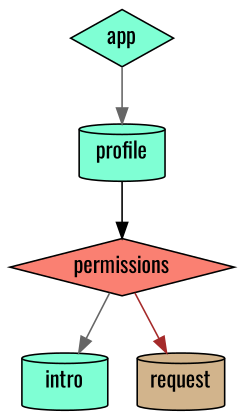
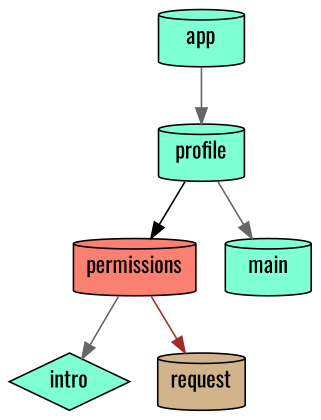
  digraph {
    fontname=Oswald
    package="ru.kode.way.nav04"
    node [fillcolor=aquamarine fontname=Oswald shape=cylinder style=filled]
    edge [color=gray40 fontname=Oswald]
-   app [shape=diamond type=flow]
+   app [type=flow]
    profile [type=flow]
-   permissions [fillcolor=salmon shape=diamond type=flow]
-   intro
+   permissions [fillcolor=salmon type=flow]
+   intro [shape=diamond]
    request [fillcolor=tan]
+   main
    app -> profile
    profile -> permissions [color=black]
+   profile -> main
    permissions -> intro
    permissions -> request [color=brown]
  }
